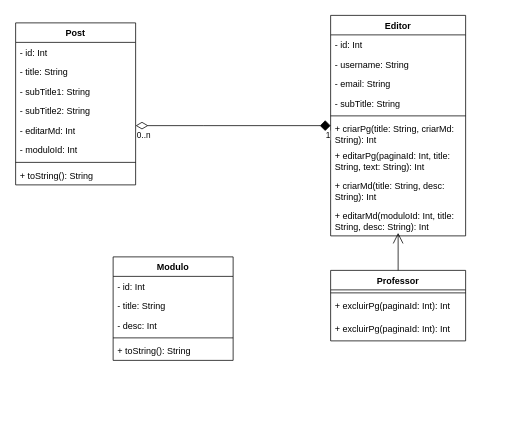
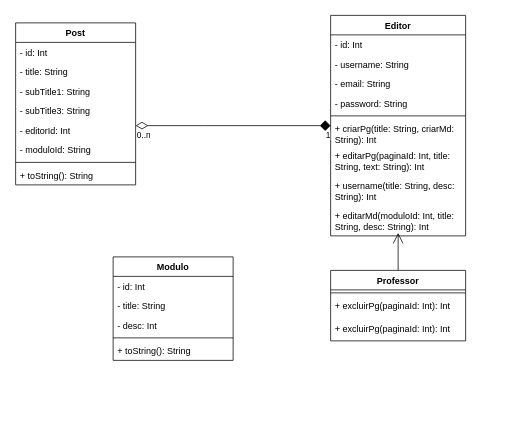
  <mxCell id="0" />
  <mxCell id="1" parent="0" />
  <mxCell id="2" style="edgeStyle=orthogonalEdgeStyle;rounded=0;html=1;dashed=1;labelBackgroundColor=none;startFill=0;endArrow=open;endFill=0;endSize=10;fontFamily=Verdana;fontSize=10;" parent="1" edge="1"><mxGeometry relative="1" as="geometry"><Array as="points" /><mxPoint x="660" y="558" as="targetPoint" /></mxGeometry></mxCell>
  <mxCell id="3" style="edgeStyle=orthogonalEdgeStyle;rounded=0;html=1;dashed=1;labelBackgroundColor=none;startFill=0;endArrow=open;endFill=0;endSize=10;fontFamily=Verdana;fontSize=10;" parent="1" edge="1"><mxGeometry relative="1" as="geometry"><Array as="points" /><mxPoint x="570" y="230" as="sourcePoint" /></mxGeometry></mxCell>
  <mxCell id="4" style="edgeStyle=orthogonalEdgeStyle;rounded=0;html=1;exitX=1;exitY=0.75;dashed=1;labelBackgroundColor=none;startFill=0;endArrow=open;endFill=0;endSize=10;fontFamily=Verdana;fontSize=10;" parent="1" edge="1"><mxGeometry relative="1" as="geometry"><Array as="points"><mxPoint x="460" y="122" /><mxPoint x="460" y="72" /></Array><mxPoint x="510" y="71.941" as="targetPoint" /></mxGeometry></mxCell>
  <mxCell id="5" style="edgeStyle=orthogonalEdgeStyle;rounded=0;html=1;dashed=1;labelBackgroundColor=none;startFill=0;endArrow=open;endFill=0;endSize=10;fontFamily=Verdana;fontSize=10;" parent="1" edge="1"><mxGeometry relative="1" as="geometry"><Array as="points"><mxPoint x="280" y="240" /><mxPoint x="280" y="140" /><mxPoint x="480" y="140" /><mxPoint x="480" y="90" /></Array><mxPoint x="510" y="90.059" as="targetPoint" /></mxGeometry></mxCell>
  <mxCell id="6" style="edgeStyle=orthogonalEdgeStyle;rounded=0;html=1;dashed=1;labelBackgroundColor=none;startFill=0;endArrow=open;endFill=0;endSize=10;fontFamily=Verdana;fontSize=10;" parent="1" edge="1"><mxGeometry relative="1" as="geometry"><Array as="points"><mxPoint x="300" y="270" /><mxPoint x="300" y="230" /></Array><mxPoint x="380" y="230.059" as="targetPoint" /></mxGeometry></mxCell>
  <mxCell id="7" value="Editor" style="swimlane;fontStyle=1;align=center;verticalAlign=top;childLayout=stackLayout;horizontal=1;startSize=26;horizontalStack=0;resizeParent=1;resizeParentMax=0;resizeLast=0;collapsible=1;marginBottom=0;whiteSpace=wrap;html=1;" vertex="1" parent="1"><mxGeometry x="440" y="20" width="180" height="294" as="geometry"><mxRectangle x="390" y="110" width="100" height="30" as="alternateBounds" /></mxGeometry></mxCell>
  <mxCell id="8" value="- id: Int" style="text;strokeColor=none;fillColor=none;align=left;verticalAlign=top;spacingLeft=4;spacingRight=4;overflow=hidden;rotatable=0;points=[[0,0.5],[1,0.5]];portConstraint=eastwest;whiteSpace=wrap;html=1;" vertex="1" parent="7"><mxGeometry y="26" width="180" height="26" as="geometry" /></mxCell>
  <mxCell id="9" value="- username: String" style="text;strokeColor=none;fillColor=none;align=left;verticalAlign=top;spacingLeft=4;spacingRight=4;overflow=hidden;rotatable=0;points=[[0,0.5],[1,0.5]];portConstraint=eastwest;whiteSpace=wrap;html=1;" vertex="1" parent="7"><mxGeometry y="52" width="180" height="26" as="geometry" /></mxCell>
  <mxCell id="10" value="- email: String" style="text;strokeColor=none;fillColor=none;align=left;verticalAlign=top;spacingLeft=4;spacingRight=4;overflow=hidden;rotatable=0;points=[[0,0.5],[1,0.5]];portConstraint=eastwest;whiteSpace=wrap;html=1;" vertex="1" parent="7"><mxGeometry y="78" width="180" height="26" as="geometry" /></mxCell>
- <mxCell id="11" value="- subTitle: String" style="text;strokeColor=none;fillColor=none;align=left;verticalAlign=top;spacingLeft=4;spacingRight=4;overflow=hidden;rotatable=0;points=[[0,0.5],[1,0.5]];portConstraint=eastwest;whiteSpace=wrap;html=1;" vertex="1" parent="7"><mxGeometry y="104" width="180" height="26" as="geometry" /></mxCell>
+ <mxCell id="11" value="- password: String" style="text;strokeColor=none;fillColor=none;align=left;verticalAlign=top;spacingLeft=4;spacingRight=4;overflow=hidden;rotatable=0;points=[[0,0.5],[1,0.5]];portConstraint=eastwest;whiteSpace=wrap;html=1;" vertex="1" parent="7"><mxGeometry y="104" width="180" height="26" as="geometry" /></mxCell>
  <mxCell id="12" value="" style="line;strokeWidth=1;fillColor=none;align=left;verticalAlign=middle;spacingTop=-1;spacingLeft=3;spacingRight=3;rotatable=0;labelPosition=right;points=[];portConstraint=eastwest;strokeColor=inherit;" vertex="1" parent="7"><mxGeometry y="130" width="180" height="8" as="geometry" /></mxCell>
  <mxCell id="13" value="+ criarPg(title: String, criarMd: String): Int" style="text;strokeColor=none;fillColor=none;align=left;verticalAlign=top;spacingLeft=4;spacingRight=4;overflow=hidden;rotatable=0;points=[[0,0.5],[1,0.5]];portConstraint=eastwest;whiteSpace=wrap;html=1;" vertex="1" parent="7"><mxGeometry y="138" width="180" height="36" as="geometry" /></mxCell>
  <mxCell id="14" value="+ editarPg(paginaId: Int, title: String, text: String): Int" style="text;strokeColor=none;fillColor=none;align=left;verticalAlign=top;spacingLeft=4;spacingRight=4;overflow=hidden;rotatable=0;points=[[0,0.5],[1,0.5]];portConstraint=eastwest;whiteSpace=wrap;html=1;" vertex="1" parent="7"><mxGeometry y="174" width="180" height="40" as="geometry" /></mxCell>
- <mxCell id="15" value="+ criarMd(title: String, desc: String): Int" style="text;strokeColor=none;fillColor=none;align=left;verticalAlign=top;spacingLeft=4;spacingRight=4;overflow=hidden;rotatable=0;points=[[0,0.5],[1,0.5]];portConstraint=eastwest;whiteSpace=wrap;html=1;" vertex="1" parent="7"><mxGeometry y="214" width="180" height="40" as="geometry" /></mxCell>
+ <mxCell id="15" value="+ username(title: String, desc: String): Int" style="text;strokeColor=none;fillColor=none;align=left;verticalAlign=top;spacingLeft=4;spacingRight=4;overflow=hidden;rotatable=0;points=[[0,0.5],[1,0.5]];portConstraint=eastwest;whiteSpace=wrap;html=1;" vertex="1" parent="7"><mxGeometry y="214" width="180" height="40" as="geometry" /></mxCell>
  <mxCell id="16" value="+ editarMd(moduloId: Int, title: String, desc: String): Int" style="text;strokeColor=none;fillColor=none;align=left;verticalAlign=top;spacingLeft=4;spacingRight=4;overflow=hidden;rotatable=0;points=[[0,0.5],[1,0.5]];portConstraint=eastwest;whiteSpace=wrap;html=1;" vertex="1" parent="7"><mxGeometry y="254" width="180" height="40" as="geometry" /></mxCell>
  <mxCell id="17" value="Professor" style="swimlane;fontStyle=1;align=center;verticalAlign=top;childLayout=stackLayout;horizontal=1;startSize=26;horizontalStack=0;resizeParent=1;resizeParentMax=0;resizeLast=0;collapsible=1;marginBottom=0;whiteSpace=wrap;html=1;" vertex="1" parent="1"><mxGeometry x="440" y="360" width="180" height="94" as="geometry" /></mxCell>
  <mxCell id="18" value="" style="line;strokeWidth=1;fillColor=none;align=left;verticalAlign=middle;spacingTop=-1;spacingLeft=3;spacingRight=3;rotatable=0;labelPosition=right;points=[];portConstraint=eastwest;strokeColor=inherit;" vertex="1" parent="17"><mxGeometry y="26" width="180" height="8" as="geometry" /></mxCell>
  <mxCell id="19" value="+ excluirPg(paginaId: Int): Int" style="text;strokeColor=none;fillColor=none;align=left;verticalAlign=top;spacingLeft=4;spacingRight=4;overflow=hidden;rotatable=0;points=[[0,0.5],[1,0.5]];portConstraint=eastwest;whiteSpace=wrap;html=1;" vertex="1" parent="17"><mxGeometry y="34" width="180" height="30" as="geometry" /></mxCell>
  <mxCell id="20" value="+ excluirPg(paginaId: Int): Int" style="text;strokeColor=none;fillColor=none;align=left;verticalAlign=top;spacingLeft=4;spacingRight=4;overflow=hidden;rotatable=0;points=[[0,0.5],[1,0.5]];portConstraint=eastwest;whiteSpace=wrap;html=1;" vertex="1" parent="17"><mxGeometry y="64" width="180" height="30" as="geometry" /></mxCell>
  <mxCell id="21" value="" style="endArrow=open;endFill=1;endSize=12;html=1;rounded=0;exitX=0.5;exitY=0;exitDx=0;exitDy=0;" edge="1" parent="1" source="17"><mxGeometry width="160" relative="1" as="geometry"><mxPoint x="540" y="270" as="sourcePoint" /><mxPoint x="530" y="310" as="targetPoint" /></mxGeometry></mxCell>
  <mxCell id="22" value="Post" style="swimlane;fontStyle=1;align=center;verticalAlign=top;childLayout=stackLayout;horizontal=1;startSize=26;horizontalStack=0;resizeParent=1;resizeParentMax=0;resizeLast=0;collapsible=1;marginBottom=0;whiteSpace=wrap;html=1;" vertex="1" parent="1"><mxGeometry x="20" y="30" width="160" height="216" as="geometry" /></mxCell>
  <mxCell id="23" value="- id: Int" style="text;strokeColor=none;fillColor=none;align=left;verticalAlign=top;spacingLeft=4;spacingRight=4;overflow=hidden;rotatable=0;points=[[0,0.5],[1,0.5]];portConstraint=eastwest;whiteSpace=wrap;html=1;" vertex="1" parent="22"><mxGeometry y="26" width="160" height="26" as="geometry" /></mxCell>
  <mxCell id="24" value="- title: String" style="text;strokeColor=none;fillColor=none;align=left;verticalAlign=top;spacingLeft=4;spacingRight=4;overflow=hidden;rotatable=0;points=[[0,0.5],[1,0.5]];portConstraint=eastwest;whiteSpace=wrap;html=1;" vertex="1" parent="22"><mxGeometry y="52" width="160" height="26" as="geometry" /></mxCell>
  <mxCell id="25" value="- subTitle1: String" style="text;strokeColor=none;fillColor=none;align=left;verticalAlign=top;spacingLeft=4;spacingRight=4;overflow=hidden;rotatable=0;points=[[0,0.5],[1,0.5]];portConstraint=eastwest;whiteSpace=wrap;html=1;" vertex="1" parent="22"><mxGeometry y="78" width="160" height="26" as="geometry" /></mxCell>
- <mxCell id="26" value="- subTitle2: String" style="text;strokeColor=none;fillColor=none;align=left;verticalAlign=top;spacingLeft=4;spacingRight=4;overflow=hidden;rotatable=0;points=[[0,0.5],[1,0.5]];portConstraint=eastwest;whiteSpace=wrap;html=1;" vertex="1" parent="22"><mxGeometry y="104" width="160" height="26" as="geometry" /></mxCell>
- <mxCell id="27" value="- editarMd: Int" style="text;strokeColor=none;fillColor=none;align=left;verticalAlign=top;spacingLeft=4;spacingRight=4;overflow=hidden;rotatable=0;points=[[0,0.5],[1,0.5]];portConstraint=eastwest;whiteSpace=wrap;html=1;" vertex="1" parent="22"><mxGeometry y="130" width="160" height="26" as="geometry" /></mxCell>
- <mxCell id="28" value="- moduloId: Int" style="text;strokeColor=none;fillColor=none;align=left;verticalAlign=top;spacingLeft=4;spacingRight=4;overflow=hidden;rotatable=0;points=[[0,0.5],[1,0.5]];portConstraint=eastwest;whiteSpace=wrap;html=1;" vertex="1" parent="22"><mxGeometry y="156" width="160" height="26" as="geometry" /></mxCell>
+ <mxCell id="26" value="- subTitle3: String" style="text;strokeColor=none;fillColor=none;align=left;verticalAlign=top;spacingLeft=4;spacingRight=4;overflow=hidden;rotatable=0;points=[[0,0.5],[1,0.5]];portConstraint=eastwest;whiteSpace=wrap;html=1;" vertex="1" parent="22"><mxGeometry y="104" width="160" height="26" as="geometry" /></mxCell>
+ <mxCell id="27" value="- editorId: Int" style="text;strokeColor=none;fillColor=none;align=left;verticalAlign=top;spacingLeft=4;spacingRight=4;overflow=hidden;rotatable=0;points=[[0,0.5],[1,0.5]];portConstraint=eastwest;whiteSpace=wrap;html=1;" vertex="1" parent="22"><mxGeometry y="130" width="160" height="26" as="geometry" /></mxCell>
+ <mxCell id="28" value="- moduloId: String" style="text;strokeColor=none;fillColor=none;align=left;verticalAlign=top;spacingLeft=4;spacingRight=4;overflow=hidden;rotatable=0;points=[[0,0.5],[1,0.5]];portConstraint=eastwest;whiteSpace=wrap;html=1;" vertex="1" parent="22"><mxGeometry y="156" width="160" height="26" as="geometry" /></mxCell>
  <mxCell id="29" value="" style="line;strokeWidth=1;fillColor=none;align=left;verticalAlign=middle;spacingTop=-1;spacingLeft=3;spacingRight=3;rotatable=0;labelPosition=right;points=[];portConstraint=eastwest;strokeColor=inherit;" vertex="1" parent="22"><mxGeometry y="182" width="160" height="8" as="geometry" /></mxCell>
  <mxCell id="30" value="+ toString(): String" style="text;strokeColor=none;fillColor=none;align=left;verticalAlign=top;spacingLeft=4;spacingRight=4;overflow=hidden;rotatable=0;points=[[0,0.5],[1,0.5]];portConstraint=eastwest;whiteSpace=wrap;html=1;" vertex="1" parent="22"><mxGeometry y="190" width="160" height="26" as="geometry" /></mxCell>
  <mxCell id="31" value="Modulo" style="swimlane;fontStyle=1;align=center;verticalAlign=top;childLayout=stackLayout;horizontal=1;startSize=26;horizontalStack=0;resizeParent=1;resizeParentMax=0;resizeLast=0;collapsible=1;marginBottom=0;whiteSpace=wrap;html=1;" vertex="1" parent="1"><mxGeometry x="150" y="342" width="160" height="138" as="geometry" /></mxCell>
  <mxCell id="32" value="- id: Int" style="text;strokeColor=none;fillColor=none;align=left;verticalAlign=top;spacingLeft=4;spacingRight=4;overflow=hidden;rotatable=0;points=[[0,0.5],[1,0.5]];portConstraint=eastwest;whiteSpace=wrap;html=1;" vertex="1" parent="31"><mxGeometry y="26" width="160" height="26" as="geometry" /></mxCell>
  <mxCell id="33" value="- title: String" style="text;strokeColor=none;fillColor=none;align=left;verticalAlign=top;spacingLeft=4;spacingRight=4;overflow=hidden;rotatable=0;points=[[0,0.5],[1,0.5]];portConstraint=eastwest;whiteSpace=wrap;html=1;" vertex="1" parent="31"><mxGeometry y="52" width="160" height="26" as="geometry" /></mxCell>
  <mxCell id="34" value="- desc: Int" style="text;strokeColor=none;fillColor=none;align=left;verticalAlign=top;spacingLeft=4;spacingRight=4;overflow=hidden;rotatable=0;points=[[0,0.5],[1,0.5]];portConstraint=eastwest;whiteSpace=wrap;html=1;" vertex="1" parent="31"><mxGeometry y="78" width="160" height="26" as="geometry" /></mxCell>
  <mxCell id="35" value="" style="line;strokeWidth=1;fillColor=none;align=left;verticalAlign=middle;spacingTop=-1;spacingLeft=3;spacingRight=3;rotatable=0;labelPosition=right;points=[];portConstraint=eastwest;strokeColor=inherit;" vertex="1" parent="31"><mxGeometry y="104" width="160" height="8" as="geometry" /></mxCell>
  <mxCell id="36" value="+ toString(): String" style="text;strokeColor=none;fillColor=none;align=left;verticalAlign=top;spacingLeft=4;spacingRight=4;overflow=hidden;rotatable=0;points=[[0,0.5],[1,0.5]];portConstraint=eastwest;whiteSpace=wrap;html=1;" vertex="1" parent="31"><mxGeometry y="112" width="160" height="26" as="geometry" /></mxCell>
  <mxCell id="37" value="" style="endArrow=diamond;html=1;endSize=12;startArrow=diamondThin;startSize=14;startFill=0;edgeStyle=orthogonalEdgeStyle;rounded=0;" edge="1" parent="1" source="22" target="7"><mxGeometry relative="1" as="geometry"><mxPoint x="250" y="160" as="sourcePoint" /><mxPoint x="410" y="160" as="targetPoint" /><Array as="points"><mxPoint x="270" y="167" /><mxPoint x="270" y="167" /></Array></mxGeometry></mxCell>
  <mxCell id="38" value="0..n" style="edgeLabel;resizable=0;html=1;align=left;verticalAlign=top;" connectable="0" vertex="1" parent="37"><mxGeometry x="-1" relative="1" as="geometry" /></mxCell>
  <mxCell id="39" value="1" style="edgeLabel;resizable=0;html=1;align=right;verticalAlign=top;" connectable="0" vertex="1" parent="37"><mxGeometry x="1" relative="1" as="geometry" /></mxCell>
